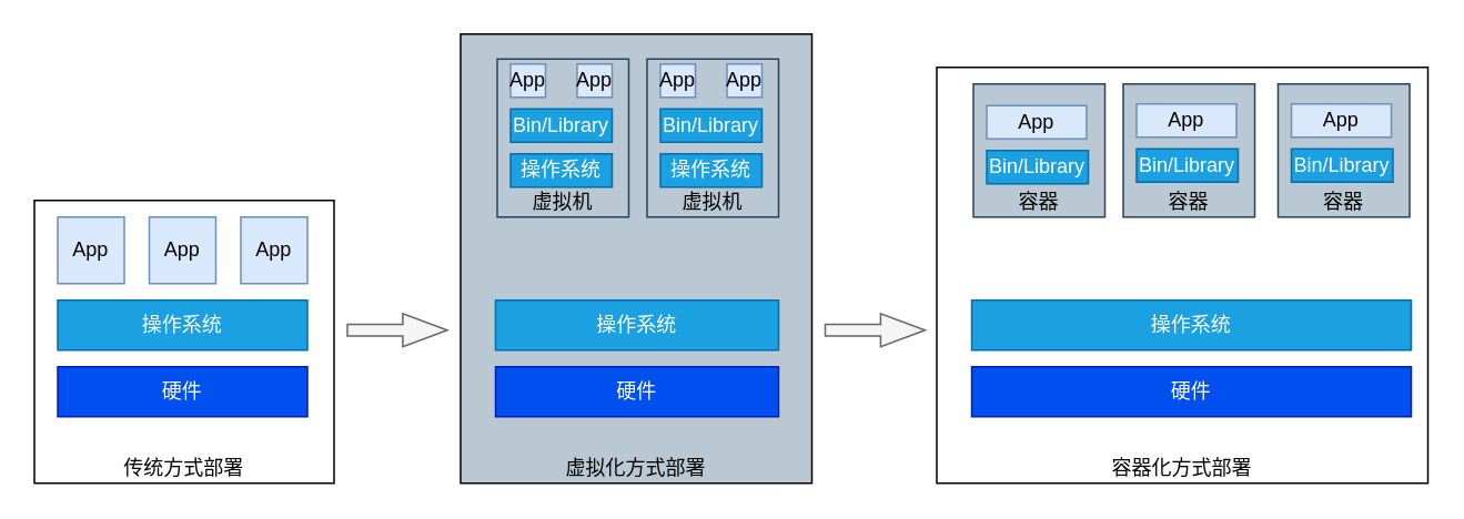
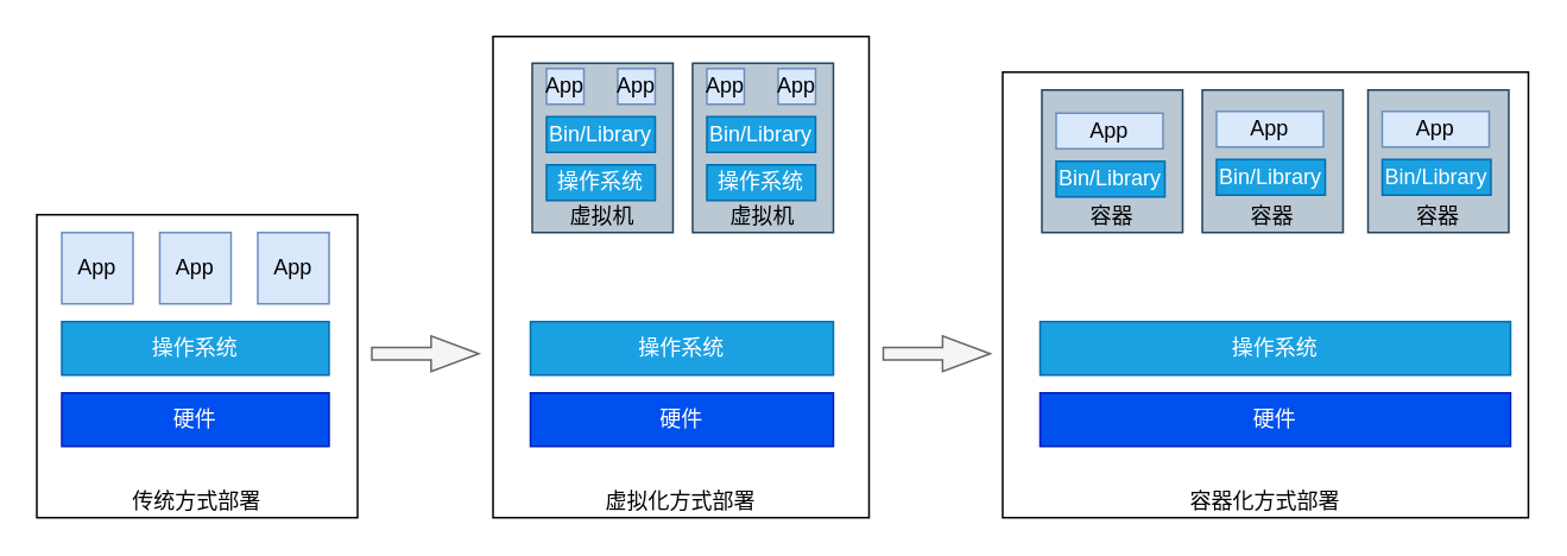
  <mxCell id="0" />
  <mxCell id="1" parent="0" />
- <mxCell id="2" value="虚拟化方式部署" style="rounded=0;whiteSpace=wrap;html=1;labelBackgroundColor=none;labelBorderColor=none;verticalAlign=bottom;fillColor=#bac8d3;" parent="1" vertex="1"><mxGeometry x="276" y="20" width="211" height="270" as="geometry" /></mxCell>
+ <mxCell id="2" value="虚拟化方式部署" style="rounded=0;whiteSpace=wrap;html=1;labelBackgroundColor=none;labelBorderColor=none;verticalAlign=bottom;" parent="1" vertex="1"><mxGeometry x="276" y="20" width="211" height="270" as="geometry" /></mxCell>
  <mxCell id="3" value="虚拟机" style="rounded=0;whiteSpace=wrap;html=1;labelBackgroundColor=none;labelBorderColor=none;fillColor=#bac8d3;strokeColor=#23445d;verticalAlign=bottom;" parent="1" vertex="1"><mxGeometry x="298" y="35" width="79" height="95" as="geometry" /></mxCell>
  <mxCell id="4" value="传统方式部署" style="rounded=0;whiteSpace=wrap;html=1;verticalAlign=bottom;" parent="1" vertex="1"><mxGeometry x="20" y="120" width="180" height="170" as="geometry" /></mxCell>
  <mxCell id="5" value="硬件" style="rounded=0;whiteSpace=wrap;html=1;labelBackgroundColor=none;labelBorderColor=none;fillColor=#0050ef;strokeColor=#001DBC;fontColor=#ffffff;" parent="1" vertex="1"><mxGeometry x="34" y="220" width="150" height="30" as="geometry" /></mxCell>
  <mxCell id="6" value="操作系统" style="rounded=0;whiteSpace=wrap;html=1;fillColor=#1ba1e2;fontColor=#ffffff;strokeColor=#006EAF;" parent="1" vertex="1"><mxGeometry x="34" y="180" width="150" height="30" as="geometry" /></mxCell>
  <mxCell id="7" value="App" style="rounded=0;whiteSpace=wrap;html=1;fillColor=#dae8fc;strokeColor=#6c8ebf;" parent="1" vertex="1"><mxGeometry x="34" y="130" width="40" height="40" as="geometry" /></mxCell>
  <mxCell id="8" value="App" style="rounded=0;whiteSpace=wrap;html=1;fillColor=#dae8fc;strokeColor=#6c8ebf;" parent="1" vertex="1"><mxGeometry x="144" y="130" width="40" height="40" as="geometry" /></mxCell>
  <mxCell id="9" value="App" style="rounded=0;whiteSpace=wrap;html=1;fillColor=#dae8fc;strokeColor=#6c8ebf;" parent="1" vertex="1"><mxGeometry x="89" y="130" width="40" height="40" as="geometry" /></mxCell>
  <mxCell id="10" value="硬件" style="rounded=0;whiteSpace=wrap;html=1;labelBackgroundColor=none;labelBorderColor=none;fillColor=#0050ef;strokeColor=#001DBC;fontColor=#ffffff;" parent="1" vertex="1"><mxGeometry x="297" y="220" width="170" height="30" as="geometry" /></mxCell>
  <mxCell id="11" value="操作系统" style="rounded=0;whiteSpace=wrap;html=1;fillColor=#1ba1e2;fontColor=#ffffff;strokeColor=#006EAF;" parent="1" vertex="1"><mxGeometry x="297" y="180" width="170" height="30" as="geometry" /></mxCell>
  <mxCell id="12" value="操作系统" style="rounded=0;whiteSpace=wrap;html=1;labelBackgroundColor=none;labelBorderColor=none;fillColor=#1ba1e2;fontColor=#ffffff;strokeColor=#006EAF;" parent="1" vertex="1"><mxGeometry x="306" y="92" width="61" height="20" as="geometry" /></mxCell>
  <mxCell id="13" value="Bin/Library" style="rounded=0;whiteSpace=wrap;html=1;labelBackgroundColor=none;labelBorderColor=none;fillColor=#1ba1e2;fontColor=#ffffff;strokeColor=#006EAF;" parent="1" vertex="1"><mxGeometry x="306" y="65" width="61" height="20" as="geometry" /></mxCell>
  <mxCell id="14" value="App" style="rounded=0;whiteSpace=wrap;html=1;labelBackgroundColor=none;labelBorderColor=none;fillColor=#dae8fc;strokeColor=#6c8ebf;" parent="1" vertex="1"><mxGeometry x="306" y="38" width="21" height="20" as="geometry" /></mxCell>
  <mxCell id="15" value="App" style="rounded=0;whiteSpace=wrap;html=1;labelBackgroundColor=none;labelBorderColor=none;fillColor=#dae8fc;strokeColor=#6c8ebf;" parent="1" vertex="1"><mxGeometry x="346" y="38" width="21" height="20" as="geometry" /></mxCell>
  <mxCell id="16" value="虚拟机" style="rounded=0;whiteSpace=wrap;html=1;labelBackgroundColor=none;labelBorderColor=none;fillColor=#bac8d3;strokeColor=#23445d;verticalAlign=bottom;" parent="1" vertex="1"><mxGeometry x="388" y="35" width="79" height="95" as="geometry" /></mxCell>
  <mxCell id="17" value="操作系统" style="rounded=0;whiteSpace=wrap;html=1;labelBackgroundColor=none;labelBorderColor=none;fillColor=#1ba1e2;fontColor=#ffffff;strokeColor=#006EAF;" parent="1" vertex="1"><mxGeometry x="396" y="92" width="61" height="20" as="geometry" /></mxCell>
  <mxCell id="18" value="Bin/Library" style="rounded=0;whiteSpace=wrap;html=1;labelBackgroundColor=none;labelBorderColor=none;fillColor=#1ba1e2;fontColor=#ffffff;strokeColor=#006EAF;" parent="1" vertex="1"><mxGeometry x="396" y="65" width="61" height="20" as="geometry" /></mxCell>
  <mxCell id="19" value="App" style="rounded=0;whiteSpace=wrap;html=1;labelBackgroundColor=none;labelBorderColor=none;fillColor=#dae8fc;strokeColor=#6c8ebf;" parent="1" vertex="1"><mxGeometry x="396" y="38" width="21" height="20" as="geometry" /></mxCell>
  <mxCell id="20" value="App" style="rounded=0;whiteSpace=wrap;html=1;labelBackgroundColor=none;labelBorderColor=none;fillColor=#dae8fc;strokeColor=#6c8ebf;" parent="1" vertex="1"><mxGeometry x="436" y="38" width="21" height="20" as="geometry" /></mxCell>
  <mxCell id="21" value="容器化方式部署" style="rounded=0;whiteSpace=wrap;html=1;labelBackgroundColor=none;labelBorderColor=none;verticalAlign=bottom;" parent="1" vertex="1"><mxGeometry x="562" y="40" width="295" height="250" as="geometry" /></mxCell>
  <mxCell id="22" value="容器" style="rounded=0;whiteSpace=wrap;html=1;labelBackgroundColor=none;labelBorderColor=none;fillColor=#bac8d3;strokeColor=#23445d;verticalAlign=bottom;" parent="1" vertex="1"><mxGeometry x="584" y="50" width="79" height="80" as="geometry" /></mxCell>
  <mxCell id="23" value="硬件" style="rounded=0;whiteSpace=wrap;html=1;labelBackgroundColor=none;labelBorderColor=none;fillColor=#0050ef;strokeColor=#001DBC;fontColor=#ffffff;" parent="1" vertex="1"><mxGeometry x="583" y="220" width="264" height="30" as="geometry" /></mxCell>
  <mxCell id="24" value="操作系统" style="rounded=0;whiteSpace=wrap;html=1;fillColor=#1ba1e2;fontColor=#ffffff;strokeColor=#006EAF;" parent="1" vertex="1"><mxGeometry x="583" y="180" width="264" height="30" as="geometry" /></mxCell>
  <mxCell id="25" value="Bin/Library" style="rounded=0;whiteSpace=wrap;html=1;labelBackgroundColor=none;labelBorderColor=none;fillColor=#1ba1e2;fontColor=#ffffff;strokeColor=#006EAF;" parent="1" vertex="1"><mxGeometry x="592" y="90" width="61" height="20" as="geometry" /></mxCell>
  <mxCell id="26" value="App" style="rounded=0;whiteSpace=wrap;html=1;labelBackgroundColor=none;labelBorderColor=none;fillColor=#dae8fc;strokeColor=#6c8ebf;" parent="1" vertex="1"><mxGeometry x="592" y="63" width="60" height="20" as="geometry" /></mxCell>
  <mxCell id="27" value="容器" style="rounded=0;whiteSpace=wrap;html=1;labelBackgroundColor=none;labelBorderColor=none;fillColor=#bac8d3;strokeColor=#23445d;verticalAlign=bottom;" parent="1" vertex="1"><mxGeometry x="674" y="50" width="79" height="80" as="geometry" /></mxCell>
  <mxCell id="28" value="Bin/Library" style="rounded=0;whiteSpace=wrap;html=1;labelBackgroundColor=none;labelBorderColor=none;fillColor=#1ba1e2;fontColor=#ffffff;strokeColor=#006EAF;" parent="1" vertex="1"><mxGeometry x="682" y="89" width="61" height="20" as="geometry" /></mxCell>
  <mxCell id="29" value="App" style="rounded=0;whiteSpace=wrap;html=1;labelBackgroundColor=none;labelBorderColor=none;fillColor=#dae8fc;strokeColor=#6c8ebf;" parent="1" vertex="1"><mxGeometry x="682" y="62" width="60" height="20" as="geometry" /></mxCell>
  <mxCell id="30" value="" style="html=1;shadow=0;dashed=0;align=center;verticalAlign=middle;shape=mxgraph.arrows2.arrow;dy=0.65;dx=26.73;notch=0;labelBackgroundColor=none;labelBorderColor=none;fillColor=#f5f5f5;fontColor=#333333;strokeColor=#666666;" parent="1" vertex="1"><mxGeometry x="495" y="188" width="60" height="20" as="geometry" /></mxCell>
  <mxCell id="31" value="" style="html=1;shadow=0;dashed=0;align=center;verticalAlign=middle;shape=mxgraph.arrows2.arrow;dy=0.65;dx=26.73;notch=0;labelBackgroundColor=none;labelBorderColor=none;fillColor=#f5f5f5;fontColor=#333333;strokeColor=#666666;" parent="1" vertex="1"><mxGeometry x="208" y="188" width="60" height="20" as="geometry" /></mxCell>
  <mxCell id="32" value="容器" style="rounded=0;whiteSpace=wrap;html=1;labelBackgroundColor=none;labelBorderColor=none;fillColor=#bac8d3;strokeColor=#23445d;verticalAlign=bottom;" parent="1" vertex="1"><mxGeometry x="767" y="50" width="79" height="80" as="geometry" /></mxCell>
  <mxCell id="33" value="Bin/Library" style="rounded=0;whiteSpace=wrap;html=1;labelBackgroundColor=none;labelBorderColor=none;fillColor=#1ba1e2;fontColor=#ffffff;strokeColor=#006EAF;" parent="1" vertex="1"><mxGeometry x="775" y="89" width="61" height="20" as="geometry" /></mxCell>
  <mxCell id="34" value="App" style="rounded=0;whiteSpace=wrap;html=1;labelBackgroundColor=none;labelBorderColor=none;fillColor=#dae8fc;strokeColor=#6c8ebf;" parent="1" vertex="1"><mxGeometry x="775" y="62" width="60" height="20" as="geometry" /></mxCell>
